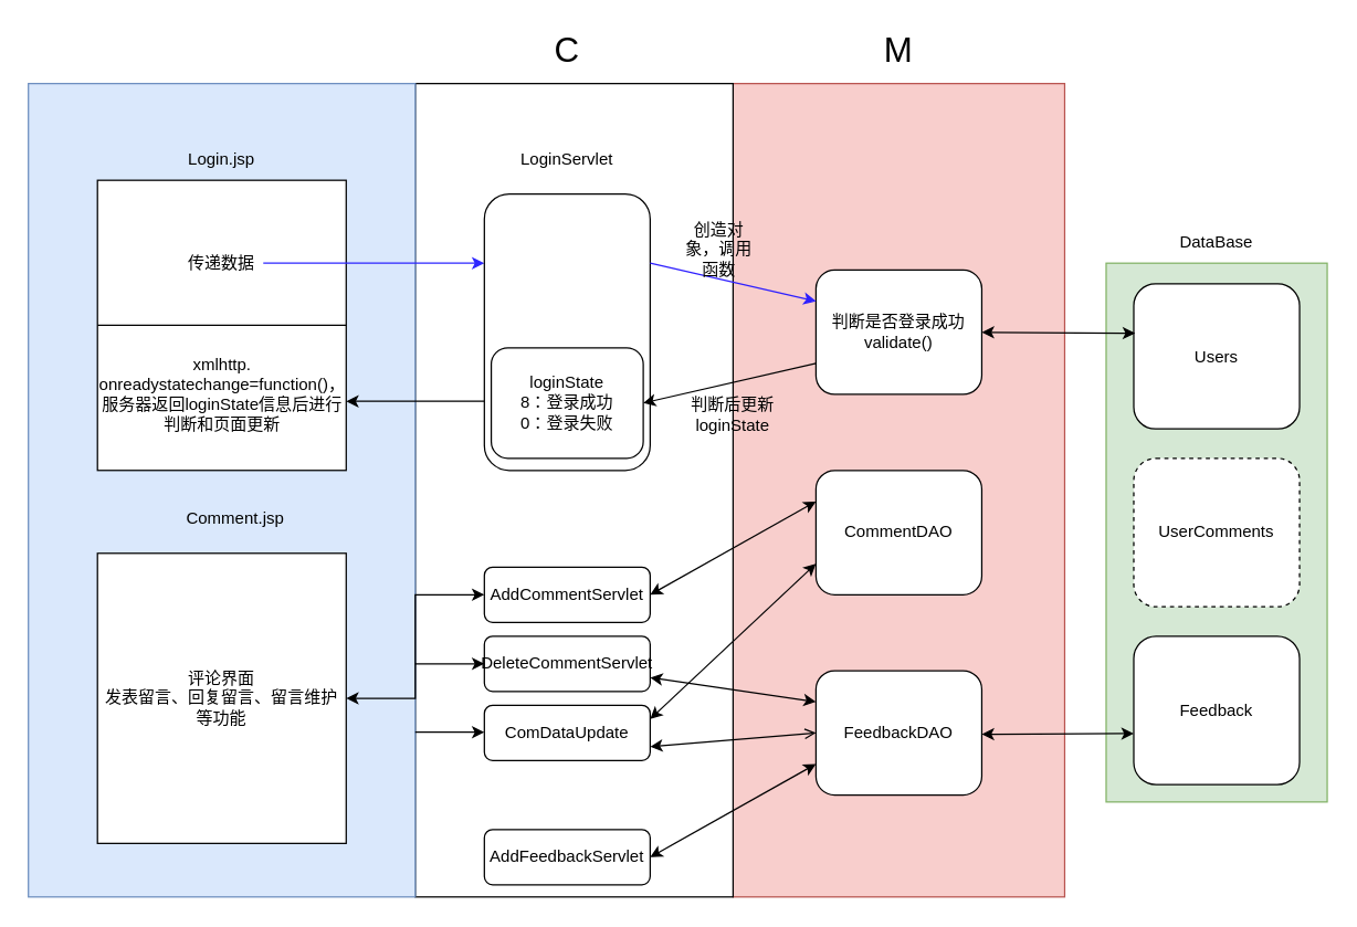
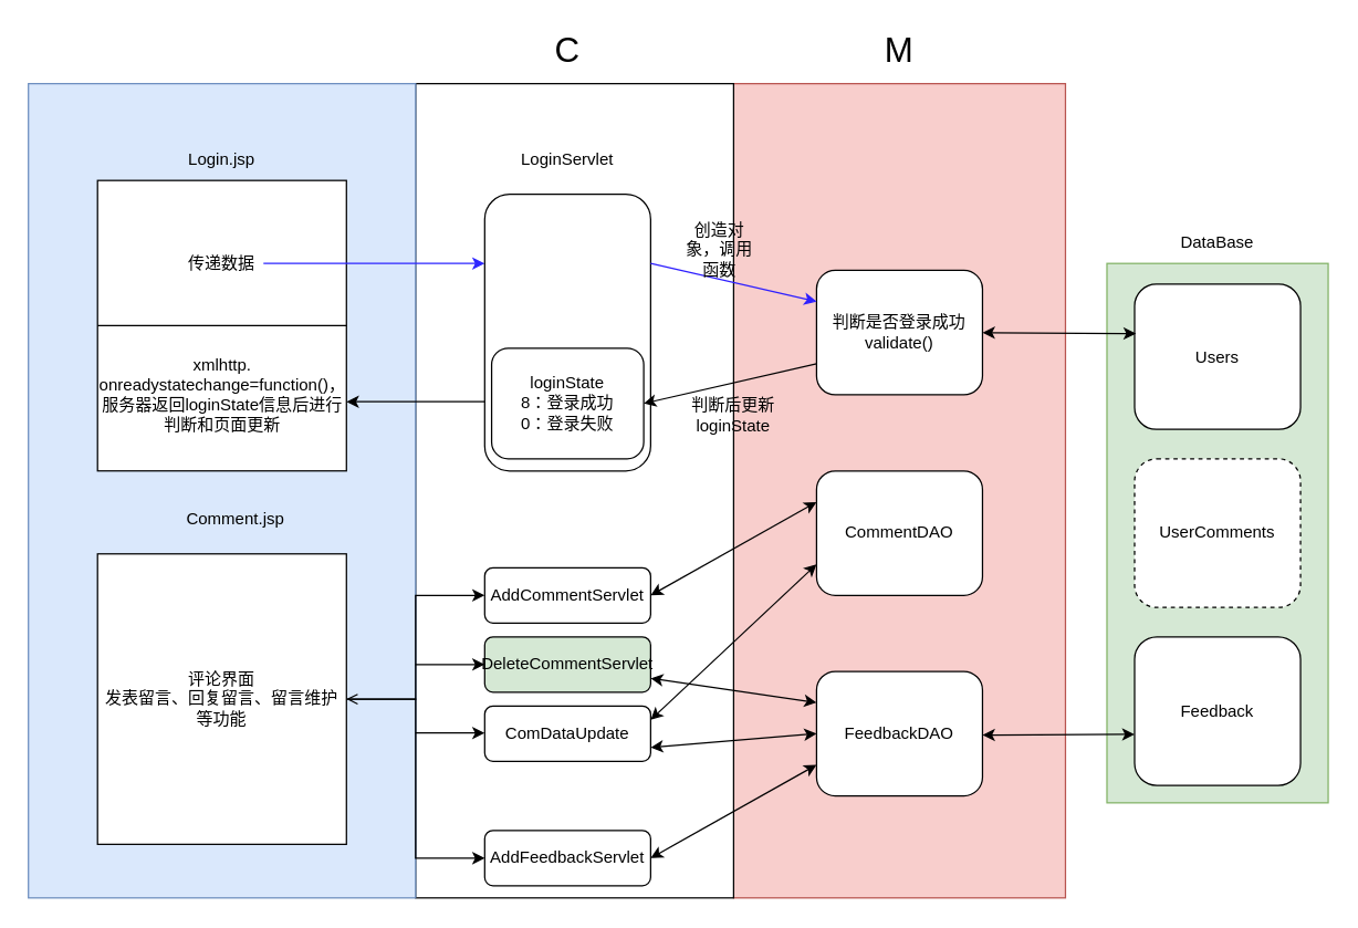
  <mxCell id="0" />
  <mxCell id="1" parent="0" />
  <mxCell id="2" value="" style="rounded=0;whiteSpace=wrap;html=1;fillColor=#f8cecc;strokeColor=#b85450;" vertex="1" parent="1"><mxGeometry x="530" y="60" width="240" height="588.75" as="geometry" /></mxCell>
  <mxCell id="3" value="" style="rounded=0;whiteSpace=wrap;html=1;" vertex="1" parent="1"><mxGeometry x="300" y="60" width="230" height="588.75" as="geometry" /></mxCell>
  <mxCell id="4" value="" style="rounded=0;whiteSpace=wrap;html=1;fillColor=#dae8fc;strokeColor=#6c8ebf;" vertex="1" parent="1"><mxGeometry x="20" y="60" width="280" height="588.75" as="geometry" /></mxCell>
  <mxCell id="5" value="" style="rounded=0;whiteSpace=wrap;html=1;" vertex="1" parent="1"><mxGeometry x="70" y="130" width="180" height="210" as="geometry" /></mxCell>
  <mxCell id="6" value="Login.jsp" style="text;html=1;strokeColor=none;fillColor=none;align=center;verticalAlign=middle;whiteSpace=wrap;rounded=0;" vertex="1" parent="1"><mxGeometry x="130" y="100" width="60" height="30" as="geometry" /></mxCell>
  <mxCell id="7" value="" style="endArrow=none;html=1;rounded=0;exitX=0;exitY=0.5;exitDx=0;exitDy=0;entryX=1;entryY=0.5;entryDx=0;entryDy=0;" edge="1" parent="1" source="5" target="5"><mxGeometry width="50" height="50" relative="1" as="geometry"><mxPoint x="410" y="410" as="sourcePoint" /><mxPoint x="460" y="360" as="targetPoint" /></mxGeometry></mxCell>
  <mxCell id="8" style="edgeStyle=orthogonalEdgeStyle;rounded=0;orthogonalLoop=1;jettySize=auto;html=1;entryX=0;entryY=0.25;entryDx=0;entryDy=0;strokeColor=#2D26FF;" edge="1" parent="1" source="9" target="10"><mxGeometry relative="1" as="geometry" /></mxCell>
  <mxCell id="9" value="传递数据" style="text;html=1;strokeColor=none;fillColor=none;align=center;verticalAlign=middle;whiteSpace=wrap;rounded=0;" vertex="1" parent="1"><mxGeometry x="130" y="175" width="60" height="30" as="geometry" /></mxCell>
  <mxCell id="10" value="" style="rounded=1;whiteSpace=wrap;html=1;" vertex="1" parent="1"><mxGeometry x="350" y="140" width="120" height="200" as="geometry" /></mxCell>
  <mxCell id="11" value="LoginServlet" style="text;html=1;strokeColor=none;fillColor=none;align=center;verticalAlign=middle;whiteSpace=wrap;rounded=0;" vertex="1" parent="1"><mxGeometry x="380" y="100" width="60" height="30" as="geometry" /></mxCell>
  <mxCell id="12" value="判断是否登录成功validate()" style="rounded=1;whiteSpace=wrap;html=1;" vertex="1" parent="1"><mxGeometry x="590" y="195" width="120" height="90" as="geometry" /></mxCell>
  <mxCell id="13" value="" style="rounded=0;whiteSpace=wrap;html=1;fillColor=#d5e8d4;strokeColor=#82b366;" vertex="1" parent="1"><mxGeometry x="800" y="190" width="160" height="390" as="geometry" /></mxCell>
  <mxCell id="14" value="Users" style="rounded=1;whiteSpace=wrap;html=1;" vertex="1" parent="1"><mxGeometry x="820" y="205" width="120" height="105" as="geometry" /></mxCell>
  <mxCell id="15" value="UserComments" style="rounded=1;whiteSpace=wrap;html=1;dashed=1;" vertex="1" parent="1"><mxGeometry x="820" y="331.25" width="120" height="107.5" as="geometry" /></mxCell>
  <mxCell id="16" value="Feedback" style="rounded=1;whiteSpace=wrap;html=1;" vertex="1" parent="1"><mxGeometry x="820" y="460" width="120" height="107.5" as="geometry" /></mxCell>
  <mxCell id="17" value="" style="endArrow=classic;startArrow=classic;html=1;rounded=0;exitX=1;exitY=0.5;exitDx=0;exitDy=0;entryX=0.008;entryY=0.34;entryDx=0;entryDy=0;entryPerimeter=0;" edge="1" parent="1" source="12" target="14"><mxGeometry width="50" height="50" relative="1" as="geometry"><mxPoint x="530" y="460" as="sourcePoint" /><mxPoint x="800" y="240" as="targetPoint" /></mxGeometry></mxCell>
  <mxCell id="18" value="" style="endArrow=classic;html=1;rounded=0;exitX=1;exitY=0.25;exitDx=0;exitDy=0;entryX=0;entryY=0.25;entryDx=0;entryDy=0;strokeColor=#2E1FFF;" edge="1" parent="1" source="10" target="12"><mxGeometry width="50" height="50" relative="1" as="geometry"><mxPoint x="520" y="460" as="sourcePoint" /><mxPoint x="570" y="410" as="targetPoint" /></mxGeometry></mxCell>
  <mxCell id="19" value="创造对象，调用函数" style="text;html=1;strokeColor=none;fillColor=none;align=center;verticalAlign=middle;whiteSpace=wrap;rounded=0;" vertex="1" parent="1"><mxGeometry x="490" y="165" width="60" height="30" as="geometry" /></mxCell>
  <mxCell id="20" value="loginState&lt;br&gt;8：登录成功&lt;br&gt;0：登录失败" style="rounded=1;whiteSpace=wrap;html=1;" vertex="1" parent="1"><mxGeometry x="355" y="251.25" width="110" height="80" as="geometry" /></mxCell>
  <mxCell id="21" value="xmlhttp.&lt;br&gt;onreadystatechange=function()，&lt;br&gt;服务器返回loginState信息后进行判断和页面更新" style="text;html=1;strokeColor=none;fillColor=none;align=center;verticalAlign=middle;whiteSpace=wrap;rounded=0;" vertex="1" parent="1"><mxGeometry x="92.5" y="220" width="135" height="130" as="geometry" /></mxCell>
  <mxCell id="22" value="" style="endArrow=classic;html=1;rounded=0;exitX=0;exitY=0.75;exitDx=0;exitDy=0;entryX=1;entryY=0.5;entryDx=0;entryDy=0;" edge="1" parent="1" source="12" target="20"><mxGeometry width="50" height="50" relative="1" as="geometry"><mxPoint x="520" y="460" as="sourcePoint" /><mxPoint x="570" y="410" as="targetPoint" /></mxGeometry></mxCell>
  <mxCell id="23" value="判断后更新loginState" style="text;html=1;strokeColor=none;fillColor=none;align=center;verticalAlign=middle;whiteSpace=wrap;rounded=0;" vertex="1" parent="1"><mxGeometry x="490" y="285" width="80" height="30" as="geometry" /></mxCell>
  <mxCell id="24" value="" style="endArrow=classic;html=1;rounded=0;exitX=0;exitY=0.75;exitDx=0;exitDy=0;" edge="1" parent="1" source="10"><mxGeometry width="50" height="50" relative="1" as="geometry"><mxPoint x="520" y="460" as="sourcePoint" /><mxPoint x="250" y="290" as="targetPoint" /></mxGeometry></mxCell>
+ <mxCell id="25" style="edgeStyle=orthogonalEdgeStyle;rounded=0;orthogonalLoop=1;jettySize=auto;html=1;exitX=1;exitY=0.5;exitDx=0;exitDy=0;entryX=0;entryY=0.5;entryDx=0;entryDy=0;" edge="1" parent="1" source="26" target="29"><mxGeometry relative="1" as="geometry" /></mxCell>
  <mxCell id="26" value="评论界面&lt;br&gt;发表留言、回复留言、留言维护等功能" style="rounded=0;whiteSpace=wrap;html=1;" vertex="1" parent="1"><mxGeometry x="70" y="400" width="180" height="210" as="geometry" /></mxCell>
  <mxCell id="27" value="Comment.jsp" style="text;html=1;strokeColor=none;fillColor=none;align=center;verticalAlign=middle;whiteSpace=wrap;rounded=0;" vertex="1" parent="1"><mxGeometry x="140" y="360" width="60" height="30" as="geometry" /></mxCell>
  <mxCell id="28" value="AddCommentServlet" style="rounded=1;whiteSpace=wrap;html=1;" vertex="1" parent="1"><mxGeometry x="350" y="410" width="120" height="40" as="geometry" /></mxCell>
  <mxCell id="29" value="AddFeedbackServlet" style="rounded=1;whiteSpace=wrap;html=1;" vertex="1" parent="1"><mxGeometry x="350" y="600" width="120" height="40" as="geometry" /></mxCell>
  <mxCell id="30" value="ComDataUpdate" style="rounded=1;whiteSpace=wrap;html=1;" vertex="1" parent="1"><mxGeometry x="350" y="510" width="120" height="40" as="geometry" /></mxCell>
- <mxCell id="31" value="DeleteCommentServlet&lt;br&gt;" style="rounded=1;whiteSpace=wrap;html=1;" vertex="1" parent="1"><mxGeometry x="350" y="460" width="120" height="40" as="geometry" /></mxCell>
+ <mxCell id="31" value="DeleteCommentServlet&lt;br&gt;" style="rounded=1;whiteSpace=wrap;html=1;fillColor=#d5e8d4;" vertex="1" parent="1"><mxGeometry x="350" y="460" width="120" height="40" as="geometry" /></mxCell>
  <mxCell id="32" value="FeedbackDAO" style="rounded=1;whiteSpace=wrap;html=1;" vertex="1" parent="1"><mxGeometry x="590" y="485" width="120" height="90" as="geometry" /></mxCell>
  <mxCell id="33" value="CommentDAO" style="rounded=1;whiteSpace=wrap;html=1;" vertex="1" parent="1"><mxGeometry x="590" y="340" width="120" height="90" as="geometry" /></mxCell>
  <mxCell id="34" value="" style="endArrow=classic;startArrow=classic;html=1;rounded=0;exitX=1;exitY=0.5;exitDx=0;exitDy=0;entryX=0;entryY=0.25;entryDx=0;entryDy=0;" edge="1" parent="1" source="28" target="33"><mxGeometry width="50" height="50" relative="1" as="geometry"><mxPoint x="610" y="640" as="sourcePoint" /><mxPoint x="570" y="510" as="targetPoint" /></mxGeometry></mxCell>
  <mxCell id="35" value="" style="endArrow=classic;startArrow=classic;html=1;rounded=0;entryX=0;entryY=0.25;entryDx=0;entryDy=0;exitX=1;exitY=0.75;exitDx=0;exitDy=0;" edge="1" parent="1" source="31" target="32"><mxGeometry width="50" height="50" relative="1" as="geometry"><mxPoint x="480" y="500" as="sourcePoint" /><mxPoint x="660" y="590" as="targetPoint" /></mxGeometry></mxCell>
- <mxCell id="36" value="" style="endArrow=open;startArrow=classic;html=1;rounded=0;entryX=0;entryY=0.5;entryDx=0;entryDy=0;exitX=1;exitY=0.75;exitDx=0;exitDy=0;" edge="1" parent="1" source="30" target="32"><mxGeometry width="50" height="50" relative="1" as="geometry"><mxPoint x="490" y="550" as="sourcePoint" /><mxPoint x="660" y="590" as="targetPoint" /></mxGeometry></mxCell>
+ <mxCell id="36" value="" style="endArrow=classic;startArrow=classic;html=1;rounded=0;entryX=0;entryY=0.5;entryDx=0;entryDy=0;exitX=1;exitY=0.75;exitDx=0;exitDy=0;" edge="1" parent="1" source="30" target="32"><mxGeometry width="50" height="50" relative="1" as="geometry"><mxPoint x="490" y="550" as="sourcePoint" /><mxPoint x="660" y="590" as="targetPoint" /></mxGeometry></mxCell>
  <mxCell id="37" value="" style="endArrow=classic;startArrow=classic;html=1;rounded=0;exitX=1;exitY=0.25;exitDx=0;exitDy=0;entryX=0;entryY=0.75;entryDx=0;entryDy=0;" edge="1" parent="1" source="30" target="33"><mxGeometry width="50" height="50" relative="1" as="geometry"><mxPoint x="610" y="640" as="sourcePoint" /><mxPoint x="660" y="590" as="targetPoint" /></mxGeometry></mxCell>
  <mxCell id="38" value="" style="endArrow=classic;startArrow=classic;html=1;rounded=0;exitX=1;exitY=0.5;exitDx=0;exitDy=0;entryX=0;entryY=0.75;entryDx=0;entryDy=0;" edge="1" parent="1" source="29" target="32"><mxGeometry width="50" height="50" relative="1" as="geometry"><mxPoint x="610" y="640" as="sourcePoint" /><mxPoint x="660" y="590" as="targetPoint" /></mxGeometry></mxCell>
  <mxCell id="39" value="" style="endArrow=classic;startArrow=classic;html=1;rounded=0;entryX=-0.003;entryY=0.435;entryDx=0;entryDy=0;entryPerimeter=0;" edge="1" parent="1"><mxGeometry width="50" height="50" relative="1" as="geometry"><mxPoint x="710" y="531" as="sourcePoint" /><mxPoint x="820" y="530.5" as="targetPoint" /></mxGeometry></mxCell>
  <mxCell id="40" value="DataBase" style="text;html=1;strokeColor=none;fillColor=none;align=center;verticalAlign=middle;whiteSpace=wrap;rounded=0;" vertex="1" parent="1"><mxGeometry x="850" y="160" width="60" height="30" as="geometry" /></mxCell>
- <mxCell id="41" value="" style="endArrow=classic;startArrow=classic;html=1;rounded=0;exitX=0;exitY=0.5;exitDx=0;exitDy=0;entryX=1;entryY=0.5;entryDx=0;entryDy=0;" edge="1" parent="1" source="28" target="26"><mxGeometry width="50" height="50" relative="1" as="geometry"><mxPoint x="410" y="540" as="sourcePoint" /><mxPoint x="460" y="490" as="targetPoint" /><Array as="points"><mxPoint x="300" y="430" /><mxPoint x="300" y="505" /></Array></mxGeometry></mxCell>
+ <mxCell id="41" value="" style="endArrow=open;startArrow=classic;html=1;rounded=0;exitX=0;exitY=0.5;exitDx=0;exitDy=0;entryX=1;entryY=0.5;entryDx=0;entryDy=0;" edge="1" parent="1" source="28" target="26"><mxGeometry width="50" height="50" relative="1" as="geometry"><mxPoint x="410" y="540" as="sourcePoint" /><mxPoint x="460" y="490" as="targetPoint" /><Array as="points"><mxPoint x="300" y="430" /><mxPoint x="300" y="505" /></Array></mxGeometry></mxCell>
  <mxCell id="42" value="" style="endArrow=classic;html=1;rounded=0;entryX=0;entryY=0.5;entryDx=0;entryDy=0;" edge="1" parent="1" target="31"><mxGeometry width="50" height="50" relative="1" as="geometry"><mxPoint x="300" y="480" as="sourcePoint" /><mxPoint x="460" y="490" as="targetPoint" /></mxGeometry></mxCell>
  <mxCell id="43" value="" style="endArrow=classic;html=1;rounded=0;entryX=0;entryY=0.5;entryDx=0;entryDy=0;" edge="1" parent="1"><mxGeometry width="50" height="50" relative="1" as="geometry"><mxPoint x="300" y="529.5" as="sourcePoint" /><mxPoint x="350" y="529.5" as="targetPoint" /></mxGeometry></mxCell>
  <mxCell id="44" value="&lt;font style=&quot;font-size: 25px;&quot;&gt;M&lt;/font&gt;" style="text;html=1;strokeColor=none;fillColor=none;align=center;verticalAlign=middle;whiteSpace=wrap;rounded=0;" vertex="1" parent="1"><mxGeometry x="620" y="20" width="60" height="30" as="geometry" /></mxCell>
  <mxCell id="45" value="&lt;span style=&quot;font-size: 25px;&quot;&gt;C&lt;/span&gt;" style="text;html=1;strokeColor=none;fillColor=none;align=center;verticalAlign=middle;whiteSpace=wrap;rounded=0;" vertex="1" parent="1"><mxGeometry x="380" y="20" width="60" height="30" as="geometry" /></mxCell>
